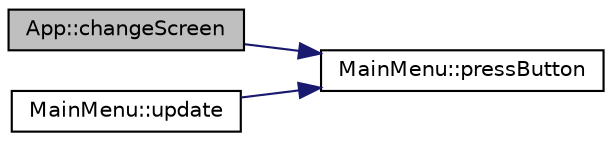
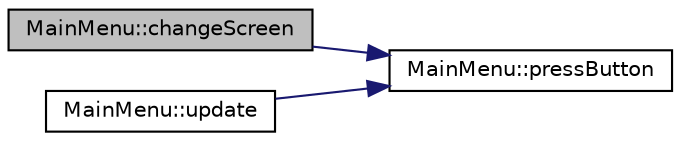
  digraph {
    rankdir=RL
    node [color=black fontname=Helvetica fontsize=10 shape=record]
    edge [color=midnightblue dir=back fontname=Helvetica fontsize=10 labelfontname=Helvetica labelfontsize=10 style=solid]
-   n1 [fillcolor=grey75 fontcolor=black height=0.2 label="App::changeScreen" style=filled width=0.4]
+   n1 [fillcolor=grey75 fontcolor=black height=0.2 label="MainMenu::changeScreen" style=filled width=0.4]
    n2 [height=0.2 label="MainMenu::pressButton" width=0.4]
    n3 [height=0.2 label="MainMenu::update" width=0.4]
    n2 -> n1
    n2 -> n3
  }
